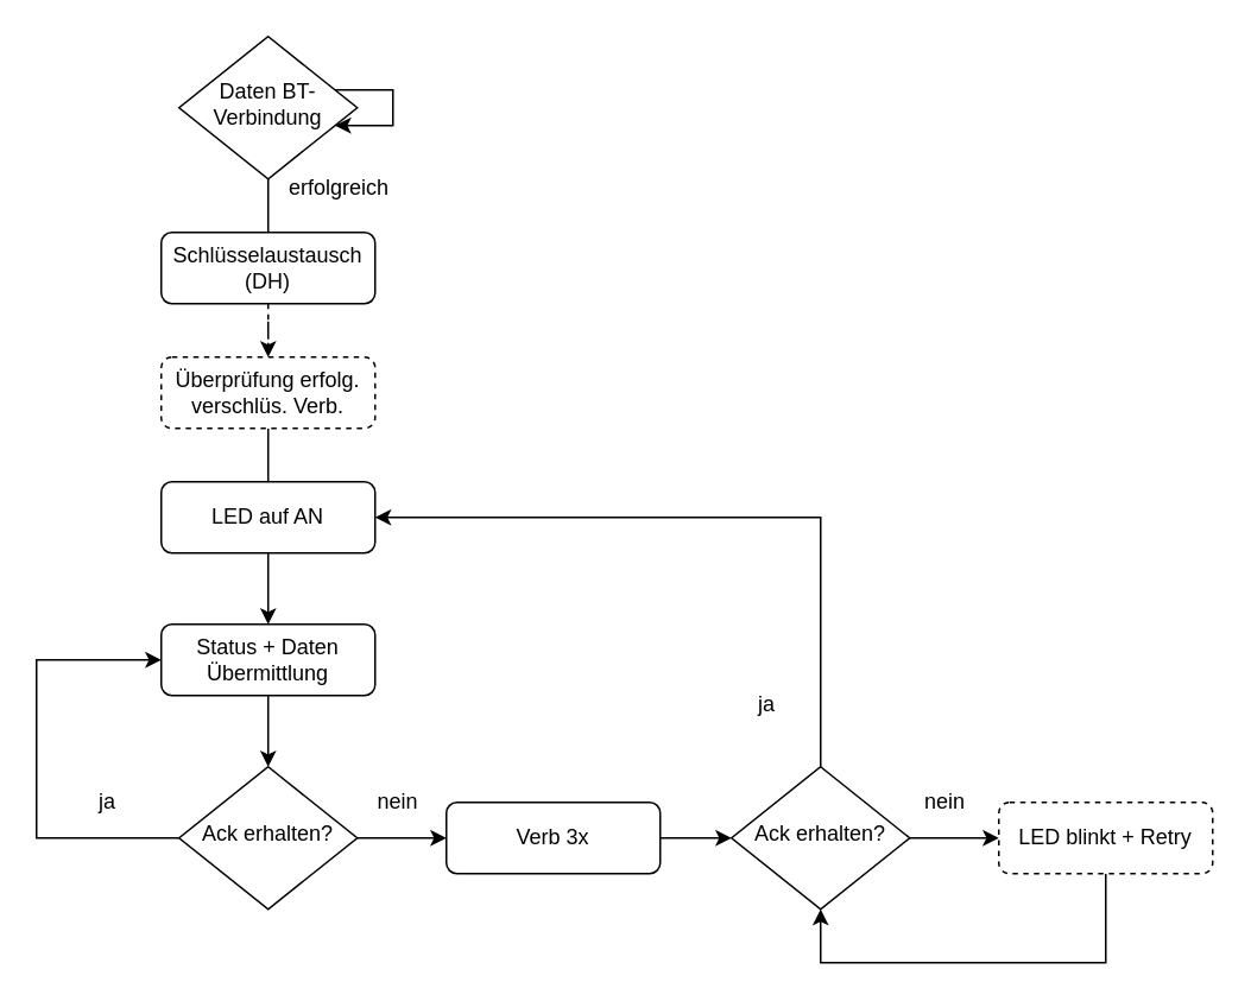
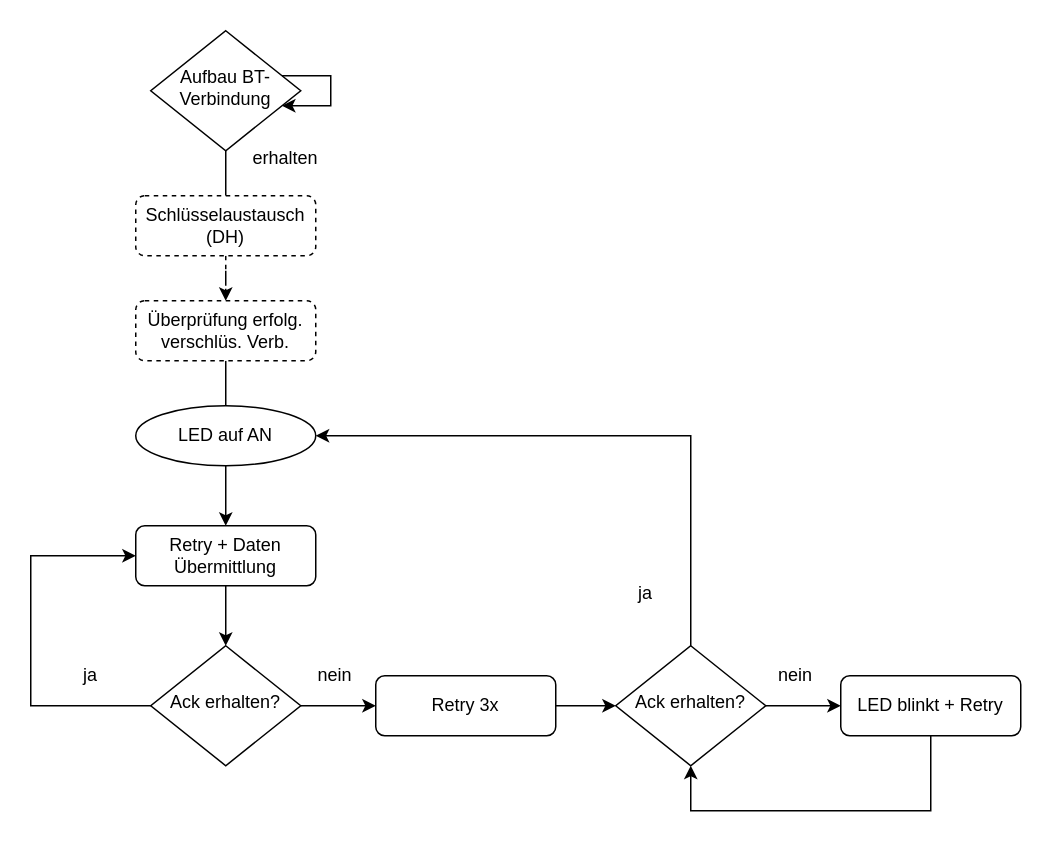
  <mxCell id="0" />
  <mxCell id="1" parent="0" />
  <mxCell id="2" style="edgeStyle=orthogonalEdgeStyle;rounded=0;orthogonalLoop=1;jettySize=auto;html=1;entryX=0.5;entryY=0;entryDx=0;entryDy=0;endArrow=none;" edge="1" parent="1" source="3" target="6"><mxGeometry relative="1" as="geometry" /></mxCell>
- <mxCell id="3" value="Daten BT-Verbindung" style="rhombus;whiteSpace=wrap;html=1;shadow=0;fontFamily=Helvetica;fontSize=12;align=center;strokeWidth=1;spacing=6;spacingTop=-4;" vertex="1" parent="1"><mxGeometry x="100" y="20" width="100" height="80" as="geometry" /></mxCell>
+ <mxCell id="3" value="Aufbau BT-Verbindung" style="rhombus;whiteSpace=wrap;html=1;shadow=0;fontFamily=Helvetica;fontSize=12;align=center;strokeWidth=1;spacing=6;spacingTop=-4;" vertex="1" parent="1"><mxGeometry x="100" y="20" width="100" height="80" as="geometry" /></mxCell>
  <mxCell id="4" style="edgeStyle=orthogonalEdgeStyle;rounded=0;orthogonalLoop=1;jettySize=auto;html=1;" edge="1" parent="1" source="3" target="3"><mxGeometry relative="1" as="geometry" /></mxCell>
  <mxCell id="5" style="edgeStyle=orthogonalEdgeStyle;rounded=0;orthogonalLoop=1;jettySize=auto;html=1;entryX=0.5;entryY=0;entryDx=0;entryDy=0;dashed=1;" edge="1" parent="1" source="6" target="8"><mxGeometry relative="1" as="geometry" /></mxCell>
- <mxCell id="6" value="Schlüsselaustausch (DH)" style="rounded=1;whiteSpace=wrap;html=1;fontSize=12;glass=0;strokeWidth=1;shadow=0;" vertex="1" parent="1"><mxGeometry x="90" y="130" width="120" height="40" as="geometry" /></mxCell>
+ <mxCell id="6" value="Schlüsselaustausch (DH)" style="rounded=1;whiteSpace=wrap;html=1;fontSize=12;glass=0;strokeWidth=1;shadow=0;dashed=1;" vertex="1" parent="1"><mxGeometry x="90" y="130" width="120" height="40" as="geometry" /></mxCell>
  <mxCell id="7" style="edgeStyle=orthogonalEdgeStyle;rounded=0;orthogonalLoop=1;jettySize=auto;html=1;entryX=0.5;entryY=0;entryDx=0;entryDy=0;endArrow=none;" edge="1" parent="1" source="8" target="10"><mxGeometry relative="1" as="geometry" /></mxCell>
  <mxCell id="8" value="Überprüfung erfolg. verschlüs. Verb." style="rounded=1;whiteSpace=wrap;html=1;fontSize=12;glass=0;strokeWidth=1;shadow=0;dashed=1;" vertex="1" parent="1"><mxGeometry x="90" y="200" width="120" height="40" as="geometry" /></mxCell>
  <mxCell id="9" style="edgeStyle=orthogonalEdgeStyle;rounded=0;orthogonalLoop=1;jettySize=auto;html=1;entryX=0.5;entryY=0;entryDx=0;entryDy=0;" edge="1" parent="1" source="10" target="12"><mxGeometry relative="1" as="geometry" /></mxCell>
- <mxCell id="10" value="LED auf AN" style="rounded=1;whiteSpace=wrap;html=1;fontSize=12;glass=0;strokeWidth=1;shadow=0;" vertex="1" parent="1"><mxGeometry x="90" y="270" width="120" height="40" as="geometry" /></mxCell>
+ <mxCell id="10" value="LED auf AN" style="ellipse;whiteSpace=wrap;html=1;fontSize=12;glass=0;strokeWidth=1;shadow=0;" vertex="1" parent="1"><mxGeometry x="90" y="270" width="120" height="40" as="geometry" /></mxCell>
  <mxCell id="11" style="edgeStyle=orthogonalEdgeStyle;rounded=0;orthogonalLoop=1;jettySize=auto;html=1;entryX=0.5;entryY=0;entryDx=0;entryDy=0;" edge="1" parent="1" source="12" target="15"><mxGeometry relative="1" as="geometry" /></mxCell>
- <mxCell id="12" value="Status + Daten Übermittlung" style="rounded=1;whiteSpace=wrap;html=1;fontSize=12;glass=0;strokeWidth=1;shadow=0;" vertex="1" parent="1"><mxGeometry x="90" y="350" width="120" height="40" as="geometry" /></mxCell>
+ <mxCell id="12" value="Retry + Daten Übermittlung" style="rounded=1;whiteSpace=wrap;html=1;fontSize=12;glass=0;strokeWidth=1;shadow=0;" vertex="1" parent="1"><mxGeometry x="90" y="350" width="120" height="40" as="geometry" /></mxCell>
  <mxCell id="13" value="" style="edgeStyle=orthogonalEdgeStyle;rounded=0;orthogonalLoop=1;jettySize=auto;html=1;entryX=0;entryY=0.5;entryDx=0;entryDy=0;exitX=0;exitY=0.5;exitDx=0;exitDy=0;" edge="1" parent="1" source="15" target="12"><mxGeometry relative="1" as="geometry"><mxPoint x="-10" y="360" as="targetPoint" /><Array as="points"><mxPoint x="20" y="470" /><mxPoint x="20" y="370" /></Array></mxGeometry></mxCell>
  <mxCell id="14" style="edgeStyle=orthogonalEdgeStyle;rounded=0;orthogonalLoop=1;jettySize=auto;html=1;entryX=0;entryY=0.5;entryDx=0;entryDy=0;" edge="1" parent="1" source="15" target="19"><mxGeometry relative="1" as="geometry"><mxPoint x="250" y="470" as="targetPoint" /></mxGeometry></mxCell>
  <mxCell id="15" value="Ack erhalten?" style="rhombus;whiteSpace=wrap;html=1;shadow=0;fontFamily=Helvetica;fontSize=12;align=center;strokeWidth=1;spacing=6;spacingTop=-4;" vertex="1" parent="1"><mxGeometry x="100" y="430" width="100" height="80" as="geometry" /></mxCell>
  <mxCell id="16" value="ja" style="text;html=1;align=center;verticalAlign=middle;whiteSpace=wrap;rounded=0;" vertex="1" parent="1"><mxGeometry x="30" y="435" width="60" height="30" as="geometry" /></mxCell>
  <mxCell id="17" value="nein" style="text;html=1;align=center;verticalAlign=middle;whiteSpace=wrap;rounded=0;" vertex="1" parent="1"><mxGeometry x="193" y="435" width="60" height="30" as="geometry" /></mxCell>
  <mxCell id="18" style="edgeStyle=orthogonalEdgeStyle;rounded=0;orthogonalLoop=1;jettySize=auto;html=1;entryX=0;entryY=0.5;entryDx=0;entryDy=0;" edge="1" parent="1" source="19" target="22"><mxGeometry relative="1" as="geometry" /></mxCell>
- <mxCell id="19" value="Verb 3x" style="rounded=1;whiteSpace=wrap;html=1;fontSize=12;glass=0;strokeWidth=1;shadow=0;" vertex="1" parent="1"><mxGeometry x="250" y="450" width="120" height="40" as="geometry" /></mxCell>
+ <mxCell id="19" value="Retry 3x" style="rounded=1;whiteSpace=wrap;html=1;fontSize=12;glass=0;strokeWidth=1;shadow=0;" vertex="1" parent="1"><mxGeometry x="250" y="450" width="120" height="40" as="geometry" /></mxCell>
  <mxCell id="20" style="edgeStyle=orthogonalEdgeStyle;rounded=0;orthogonalLoop=1;jettySize=auto;html=1;entryX=1;entryY=0.5;entryDx=0;entryDy=0;exitX=0.5;exitY=0;exitDx=0;exitDy=0;" edge="1" parent="1" source="22" target="10"><mxGeometry relative="1" as="geometry" /></mxCell>
  <mxCell id="21" style="edgeStyle=orthogonalEdgeStyle;rounded=0;orthogonalLoop=1;jettySize=auto;html=1;entryX=0;entryY=0.5;entryDx=0;entryDy=0;" edge="1" parent="1" source="22" target="24"><mxGeometry relative="1" as="geometry" /></mxCell>
  <mxCell id="22" value="Ack erhalten?" style="rhombus;whiteSpace=wrap;html=1;shadow=0;fontFamily=Helvetica;fontSize=12;align=center;strokeWidth=1;spacing=6;spacingTop=-4;" vertex="1" parent="1"><mxGeometry x="410" y="430" width="100" height="80" as="geometry" /></mxCell>
  <mxCell id="23" style="edgeStyle=orthogonalEdgeStyle;rounded=0;orthogonalLoop=1;jettySize=auto;html=1;entryX=0.5;entryY=1;entryDx=0;entryDy=0;exitX=0.5;exitY=1;exitDx=0;exitDy=0;" edge="1" parent="1" source="24" target="22"><mxGeometry relative="1" as="geometry"><Array as="points"><mxPoint x="620" y="540" /><mxPoint x="460" y="540" /></Array></mxGeometry></mxCell>
- <mxCell id="24" value="LED blin&lt;span style=&quot;background-color: initial;&quot;&gt;kt + Retry&lt;/span&gt;" style="rounded=1;whiteSpace=wrap;html=1;fontSize=12;glass=0;strokeWidth=1;shadow=0;dashed=1;" vertex="1" parent="1"><mxGeometry x="560" y="450" width="120" height="40" as="geometry" /></mxCell>
+ <mxCell id="24" value="LED blin&lt;span style=&quot;background-color: initial;&quot;&gt;kt + Retry&lt;/span&gt;" style="rounded=1;whiteSpace=wrap;html=1;fontSize=12;glass=0;strokeWidth=1;shadow=0;" vertex="1" parent="1"><mxGeometry x="560" y="450" width="120" height="40" as="geometry" /></mxCell>
  <mxCell id="25" value="nein" style="text;html=1;align=center;verticalAlign=middle;whiteSpace=wrap;rounded=0;" vertex="1" parent="1"><mxGeometry x="500" y="435" width="60" height="30" as="geometry" /></mxCell>
  <mxCell id="26" value="ja" style="text;html=1;align=center;verticalAlign=middle;whiteSpace=wrap;rounded=0;" vertex="1" parent="1"><mxGeometry x="400" y="380" width="60" height="30" as="geometry" /></mxCell>
- <mxCell id="27" value="erfolgreich" style="text;html=1;align=center;verticalAlign=middle;whiteSpace=wrap;rounded=0;" vertex="1" parent="1"><mxGeometry x="160" y="90" width="60" height="30" as="geometry" /></mxCell>
+ <mxCell id="27" value="erhalten" style="text;html=1;align=center;verticalAlign=middle;whiteSpace=wrap;rounded=0;" vertex="1" parent="1"><mxGeometry x="160" y="90" width="60" height="30" as="geometry" /></mxCell>
